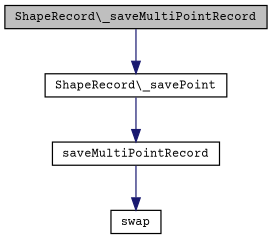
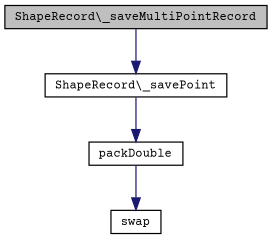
  digraph {
    rankdir=TB
    fontname="Courier Prime"
    node [color=black fillcolor=white fontname="Courier Prime" fontsize=10 shape=record style=filled]
    edge [color=midnightblue fontname="Courier Prime" fontsize=10 labelfontname=Helvetica labelfontsize=10 style=solid]
    n1 [fillcolor=grey75 fontcolor=black height=0.2 label="ShapeRecord\\_saveMultiPointRecord" width=0.4]
    n2 [height=0.2 label="ShapeRecord\\_savePoint" width=0.4]
-   n3 [height=0.2 label=saveMultiPointRecord width=0.4]
+   n3 [height=0.2 label=packDouble width=0.4]
    n4 [height=0.2 label=swap width=0.4]
    n1 -> n2
    n2 -> n3
    n3 -> n4
  }
